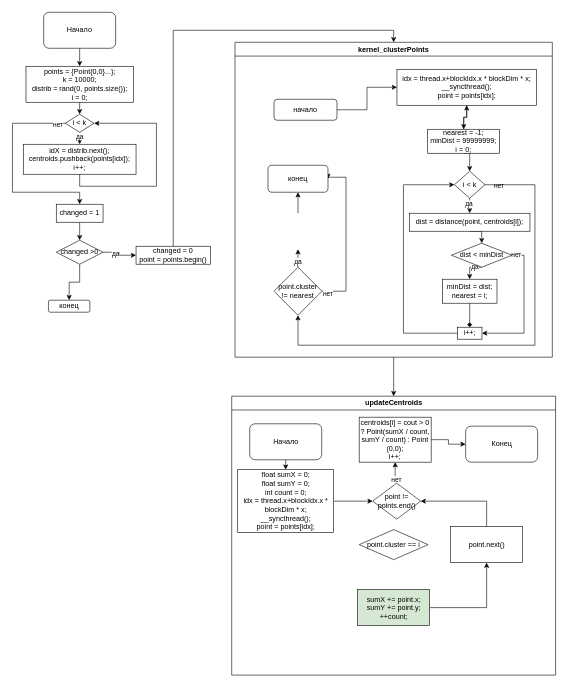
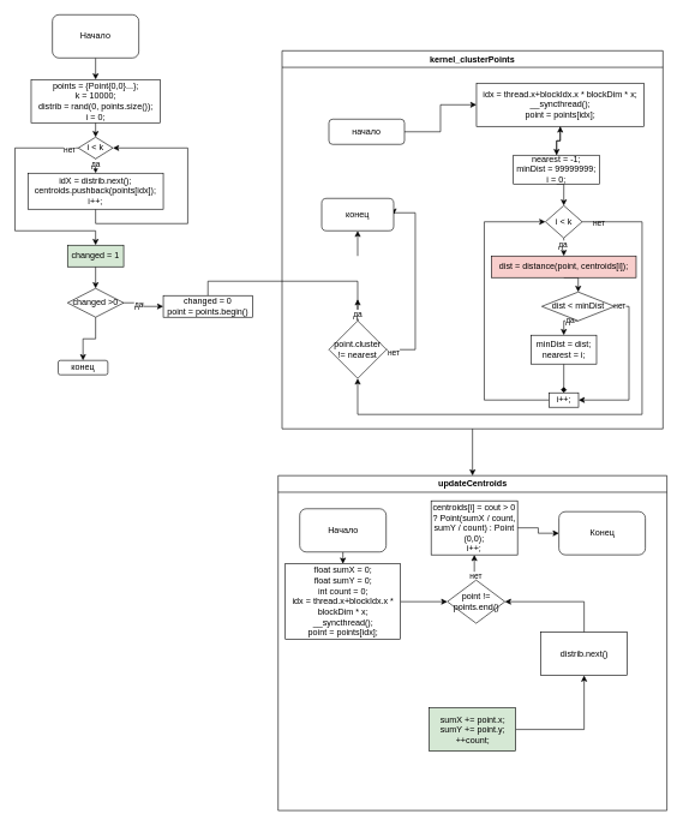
  <mxCell id="0" />
  <mxCell id="1" parent="0" />
  <mxCell id="2" style="edgeStyle=orthogonalEdgeStyle;rounded=0;orthogonalLoop=1;jettySize=auto;html=1;exitX=0.5;exitY=1;exitDx=0;exitDy=0;entryX=0.5;entryY=0;entryDx=0;entryDy=0;" edge="1" parent="1" target="4"><mxGeometry relative="1" as="geometry"><mxPoint x="132" y="80" as="sourcePoint" /></mxGeometry></mxCell>
  <mxCell id="3" style="edgeStyle=orthogonalEdgeStyle;rounded=0;orthogonalLoop=1;jettySize=auto;html=1;exitX=0.5;exitY=1;exitDx=0;exitDy=0;entryX=0.5;entryY=0;entryDx=0;entryDy=0;" edge="1" parent="1" source="4" target="9"><mxGeometry relative="1" as="geometry" /></mxCell>
  <mxCell id="4" value="&lt;div&gt;points = {Point{0,0}...};&lt;/div&gt;k = 10000;&lt;div&gt;distrib = rand(0, points.size());&lt;/div&gt;&lt;div&gt;i = 0;&lt;/div&gt;" style="rounded=0;whiteSpace=wrap;html=1;" vertex="1" parent="1"><mxGeometry x="42.5" y="110" width="179" height="60" as="geometry" /></mxCell>
  <mxCell id="5" style="edgeStyle=orthogonalEdgeStyle;rounded=0;orthogonalLoop=1;jettySize=auto;html=1;exitX=0.5;exitY=1;exitDx=0;exitDy=0;entryX=0.5;entryY=0;entryDx=0;entryDy=0;" edge="1" parent="1" source="9" target="11"><mxGeometry relative="1" as="geometry" /></mxCell>
  <mxCell id="6" value="да" style="edgeLabel;html=1;align=center;verticalAlign=middle;resizable=0;points=[];" vertex="1" connectable="0" parent="5"><mxGeometry x="-0.414" y="-1" relative="1" as="geometry"><mxPoint as="offset" /></mxGeometry></mxCell>
  <mxCell id="7" style="edgeStyle=orthogonalEdgeStyle;rounded=0;orthogonalLoop=1;jettySize=auto;html=1;exitX=0;exitY=0.5;exitDx=0;exitDy=0;entryX=0.5;entryY=0;entryDx=0;entryDy=0;" edge="1" parent="1" source="9" target="13"><mxGeometry relative="1" as="geometry"><Array as="points"><mxPoint x="20" y="205" /><mxPoint x="20" y="320" /><mxPoint x="132" y="320" /></Array></mxGeometry></mxCell>
  <mxCell id="8" value="нет" style="edgeLabel;html=1;align=center;verticalAlign=middle;resizable=0;points=[];" vertex="1" connectable="0" parent="7"><mxGeometry x="-0.922" y="2" relative="1" as="geometry"><mxPoint as="offset" /></mxGeometry></mxCell>
  <mxCell id="9" value="i &amp;lt; k" style="rhombus;whiteSpace=wrap;html=1;" vertex="1" parent="1"><mxGeometry x="108" y="190" width="48" height="30" as="geometry" /></mxCell>
  <mxCell id="10" style="edgeStyle=orthogonalEdgeStyle;rounded=0;orthogonalLoop=1;jettySize=auto;html=1;exitX=0.5;exitY=1;exitDx=0;exitDy=0;entryX=1;entryY=0.5;entryDx=0;entryDy=0;" edge="1" parent="1" source="11" target="9"><mxGeometry relative="1" as="geometry"><Array as="points"><mxPoint x="132" y="310" /><mxPoint x="260" y="310" /><mxPoint x="260" y="205" /></Array></mxGeometry></mxCell>
  <mxCell id="11" value="idX = distrib.next();&lt;div&gt;centroids.pushback(points[idx]);&lt;/div&gt;&lt;div&gt;i++;&lt;/div&gt;" style="rounded=0;whiteSpace=wrap;html=1;" vertex="1" parent="1"><mxGeometry x="38" y="240" width="188" height="50" as="geometry" /></mxCell>
  <mxCell id="12" style="edgeStyle=orthogonalEdgeStyle;rounded=0;orthogonalLoop=1;jettySize=auto;html=1;exitX=0.5;exitY=1;exitDx=0;exitDy=0;entryX=0.5;entryY=0;entryDx=0;entryDy=0;" edge="1" parent="1" source="13" target="17"><mxGeometry relative="1" as="geometry" /></mxCell>
- <mxCell id="13" value="changed = 1" style="rounded=0;whiteSpace=wrap;html=1;" vertex="1" parent="1"><mxGeometry x="93" y="340" width="78" height="30" as="geometry" /></mxCell>
+ <mxCell id="13" value="changed = 1" style="rounded=0;whiteSpace=wrap;html=1;fillColor=#d5e8d4;" vertex="1" parent="1"><mxGeometry x="93" y="340" width="78" height="30" as="geometry" /></mxCell>
  <mxCell id="14" style="edgeStyle=orthogonalEdgeStyle;rounded=0;orthogonalLoop=1;jettySize=auto;html=1;exitX=1;exitY=0.5;exitDx=0;exitDy=0;entryX=0;entryY=0.5;entryDx=0;entryDy=0;" edge="1" parent="1" source="17" target="19"><mxGeometry relative="1" as="geometry" /></mxCell>
  <mxCell id="15" value="да" style="edgeLabel;html=1;align=center;verticalAlign=middle;resizable=0;points=[];" vertex="1" connectable="0" parent="14"><mxGeometry x="-0.335" y="-2" relative="1" as="geometry"><mxPoint as="offset" /></mxGeometry></mxCell>
  <mxCell id="16" style="edgeStyle=orthogonalEdgeStyle;rounded=0;orthogonalLoop=1;jettySize=auto;html=1;exitX=0.5;exitY=1;exitDx=0;exitDy=0;entryX=0.5;entryY=0;entryDx=0;entryDy=0;" edge="1" parent="1" source="17" target="28"><mxGeometry relative="1" as="geometry" /></mxCell>
  <mxCell id="17" value="changed &amp;gt;0" style="rhombus;whiteSpace=wrap;html=1;" vertex="1" parent="1"><mxGeometry x="93" y="400" width="78" height="40" as="geometry" /></mxCell>
- <mxCell id="18" style="edgeStyle=orthogonalEdgeStyle;rounded=0;orthogonalLoop=1;jettySize=auto;html=1;exitX=0.5;exitY=0;exitDx=0;exitDy=0;entryX=0.5;entryY=0;entryDx=0;entryDy=0;" edge="1" parent="1" source="19" target="30"><mxGeometry relative="1" as="geometry" /></mxCell>
+ <mxCell id="18" style="edgeStyle=orthogonalEdgeStyle;rounded=0;orthogonalLoop=1;jettySize=auto;html=1;exitX=0.5;exitY=0;exitDx=0;exitDy=0;" edge="1" parent="1" source="19" target="56"><mxGeometry relative="1" as="geometry" /></mxCell>
  <mxCell id="19" value="changed = 0&lt;div&gt;point = points.begin()&lt;/div&gt;" style="rounded=0;whiteSpace=wrap;html=1;" vertex="1" parent="1"><mxGeometry x="226" y="410" width="124" height="30" as="geometry" /></mxCell>
  <mxCell id="20" style="edgeStyle=orthogonalEdgeStyle;rounded=0;orthogonalLoop=1;jettySize=auto;html=1;exitX=0.5;exitY=1;exitDx=0;exitDy=0;entryX=0.5;entryY=0;entryDx=0;entryDy=0;" edge="1" parent="1"><mxGeometry relative="1" as="geometry"><mxPoint x="124" y="650" as="targetPoint" /></mxGeometry></mxCell>
  <mxCell id="21" value="да" style="edgeLabel;html=1;align=center;verticalAlign=middle;resizable=0;points=[];" vertex="1" connectable="0" parent="20"><mxGeometry x="-0.133" y="-2" relative="1" as="geometry"><mxPoint as="offset" /></mxGeometry></mxCell>
  <mxCell id="22" style="edgeStyle=orthogonalEdgeStyle;rounded=0;orthogonalLoop=1;jettySize=auto;html=1;exitX=0.5;exitY=1;exitDx=0;exitDy=0;entryX=0.5;entryY=0;entryDx=0;entryDy=0;" edge="1" parent="1"><mxGeometry relative="1" as="geometry"><mxPoint x="365" y="710" as="sourcePoint" /></mxGeometry></mxCell>
  <mxCell id="23" style="edgeStyle=orthogonalEdgeStyle;rounded=0;orthogonalLoop=1;jettySize=auto;html=1;exitX=0.5;exitY=0;exitDx=0;exitDy=0;entryX=1;entryY=0.5;entryDx=0;entryDy=0;" edge="1" parent="1"><mxGeometry relative="1" as="geometry"><mxPoint x="330" y="600" as="targetPoint" /></mxGeometry></mxCell>
  <mxCell id="24" value="нет" style="edgeLabel;html=1;align=center;verticalAlign=middle;resizable=0;points=[];" vertex="1" connectable="0" parent="23"><mxGeometry x="-0.57" y="-1" relative="1" as="geometry"><mxPoint as="offset" /></mxGeometry></mxCell>
  <mxCell id="25" style="edgeStyle=orthogonalEdgeStyle;rounded=0;orthogonalLoop=1;jettySize=auto;html=1;exitX=1;exitY=0.5;exitDx=0;exitDy=0;entryX=0;entryY=0.5;entryDx=0;entryDy=0;" edge="1" parent="1"><mxGeometry relative="1" as="geometry"><mxPoint x="460" y="775" as="targetPoint" /></mxGeometry></mxCell>
  <mxCell id="26" value="нет" style="edgeLabel;html=1;align=center;verticalAlign=middle;resizable=0;points=[];" vertex="1" connectable="0" parent="25"><mxGeometry x="-0.2" y="1" relative="1" as="geometry"><mxPoint as="offset" /></mxGeometry></mxCell>
  <mxCell id="27" style="edgeStyle=orthogonalEdgeStyle;rounded=0;orthogonalLoop=1;jettySize=auto;html=1;exitX=0;exitY=0.5;exitDx=0;exitDy=0;entryX=1;entryY=0.5;entryDx=0;entryDy=0;" edge="1" parent="1"><mxGeometry relative="1" as="geometry"><mxPoint x="157" y="600" as="targetPoint" /></mxGeometry></mxCell>
  <mxCell id="28" value="конец" style="rounded=1;whiteSpace=wrap;html=1;" vertex="1" parent="1"><mxGeometry x="80" y="500" width="69" height="20" as="geometry" /></mxCell>
  <mxCell id="29" style="edgeStyle=orthogonalEdgeStyle;rounded=0;orthogonalLoop=1;jettySize=auto;html=1;exitX=0.5;exitY=1;exitDx=0;exitDy=0;entryX=0.5;entryY=0;entryDx=0;entryDy=0;" edge="1" parent="1" source="30" target="61"><mxGeometry relative="1" as="geometry" /></mxCell>
  <mxCell id="30" value="kernel_clusterPoints" style="swimlane;whiteSpace=wrap;html=1;" vertex="1" parent="1"><mxGeometry x="391" y="70" width="529" height="525" as="geometry" /></mxCell>
  <mxCell id="31" style="edgeStyle=orthogonalEdgeStyle;rounded=0;orthogonalLoop=1;jettySize=auto;html=1;exitX=0.5;exitY=1;exitDx=0;exitDy=0;entryX=0.5;entryY=0;entryDx=0;entryDy=0;" edge="1" parent="30" source="32" target="35"><mxGeometry relative="1" as="geometry" /></mxCell>
  <mxCell id="32" value="idx = thread.x+blockIdx.x * blockDim * x;&lt;div&gt;__syncthread();&lt;/div&gt;&lt;div&gt;point = points[idx];&lt;/div&gt;" style="rounded=0;whiteSpace=wrap;html=1;" vertex="1" parent="30"><mxGeometry x="270" y="45" width="232.5" height="60" as="geometry" /></mxCell>
  <mxCell id="33" style="edgeStyle=orthogonalEdgeStyle;rounded=0;orthogonalLoop=1;jettySize=auto;html=1;exitX=0.5;exitY=1;exitDx=0;exitDy=0;entryX=0.5;entryY=0;entryDx=0;entryDy=0;" edge="1" parent="30" source="35" target="40"><mxGeometry relative="1" as="geometry" /></mxCell>
  <mxCell id="34" value="" style="edgeStyle=orthogonalEdgeStyle;rounded=0;orthogonalLoop=1;jettySize=auto;html=1;" edge="1" parent="30" source="35" target="32"><mxGeometry relative="1" as="geometry" /></mxCell>
  <mxCell id="35" value="nearest = -1;&lt;div&gt;minDist = 99999999;&lt;/div&gt;&lt;div&gt;i = 0;&lt;/div&gt;" style="rounded=0;whiteSpace=wrap;html=1;" vertex="1" parent="30"><mxGeometry x="321.25" y="145" width="120" height="40" as="geometry" /></mxCell>
  <mxCell id="36" style="edgeStyle=orthogonalEdgeStyle;rounded=0;orthogonalLoop=1;jettySize=auto;html=1;exitX=0.5;exitY=1;exitDx=0;exitDy=0;entryX=0.5;entryY=0;entryDx=0;entryDy=0;" edge="1" parent="30" source="40" target="42"><mxGeometry relative="1" as="geometry" /></mxCell>
  <mxCell id="37" value="да" style="edgeLabel;html=1;align=center;verticalAlign=middle;resizable=0;points=[];" vertex="1" connectable="0" parent="36"><mxGeometry x="-0.291" y="-2" relative="1" as="geometry"><mxPoint as="offset" /></mxGeometry></mxCell>
  <mxCell id="38" value="нет" style="edgeLabel;html=1;align=center;verticalAlign=middle;resizable=0;points=[];" vertex="1" connectable="0" parent="30"><mxGeometry x="439.75" y="239.5" as="geometry" /></mxCell>
  <mxCell id="39" style="edgeStyle=orthogonalEdgeStyle;rounded=0;orthogonalLoop=1;jettySize=auto;html=1;exitX=1;exitY=0.5;exitDx=0;exitDy=0;entryX=0.5;entryY=1;entryDx=0;entryDy=0;" edge="1" parent="30" source="40" target="56"><mxGeometry relative="1" as="geometry"><Array as="points"><mxPoint x="500" y="238" /><mxPoint x="500" y="505" /><mxPoint x="105" y="505" /></Array></mxGeometry></mxCell>
  <mxCell id="40" value="i &amp;lt; k" style="rhombus;whiteSpace=wrap;html=1;" vertex="1" parent="30"><mxGeometry x="365.75" y="215" width="51" height="45" as="geometry" /></mxCell>
  <mxCell id="41" style="edgeStyle=orthogonalEdgeStyle;rounded=0;orthogonalLoop=1;jettySize=auto;html=1;exitX=0.5;exitY=1;exitDx=0;exitDy=0;entryX=0.5;entryY=0;entryDx=0;entryDy=0;" edge="1" parent="30" source="42" target="47"><mxGeometry relative="1" as="geometry" /></mxCell>
- <mxCell id="42" value="dist = distance(point, centroids[i]);" style="rounded=0;whiteSpace=wrap;html=1;" vertex="1" parent="30"><mxGeometry x="290.75" y="285" width="201" height="30" as="geometry" /></mxCell>
+ <mxCell id="42" value="dist = distance(point, centroids[i]);" style="rounded=0;whiteSpace=wrap;html=1;fillColor=#f8cecc;" vertex="1" parent="30"><mxGeometry x="290.75" y="285" width="201" height="30" as="geometry" /></mxCell>
  <mxCell id="43" style="edgeStyle=orthogonalEdgeStyle;rounded=0;orthogonalLoop=1;jettySize=auto;html=1;exitX=0.5;exitY=1;exitDx=0;exitDy=0;entryX=0.5;entryY=0;entryDx=0;entryDy=0;" edge="1" parent="30" source="47" target="49"><mxGeometry relative="1" as="geometry" /></mxCell>
  <mxCell id="44" value="да" style="edgeLabel;html=1;align=center;verticalAlign=middle;resizable=0;points=[];" vertex="1" connectable="0" parent="43"><mxGeometry x="-0.414" y="-2" relative="1" as="geometry"><mxPoint as="offset" /></mxGeometry></mxCell>
  <mxCell id="45" style="edgeStyle=orthogonalEdgeStyle;rounded=0;orthogonalLoop=1;jettySize=auto;html=1;exitX=1;exitY=0.5;exitDx=0;exitDy=0;entryX=1;entryY=0.5;entryDx=0;entryDy=0;" edge="1" parent="30" source="47" target="51"><mxGeometry relative="1" as="geometry" /></mxCell>
  <mxCell id="46" value="нет" style="edgeLabel;html=1;align=center;verticalAlign=middle;resizable=0;points=[];" vertex="1" connectable="0" parent="45"><mxGeometry x="-0.94" y="1" relative="1" as="geometry"><mxPoint as="offset" /></mxGeometry></mxCell>
  <mxCell id="47" value="dist &amp;lt; minDist" style="rhombus;whiteSpace=wrap;html=1;" vertex="1" parent="30"><mxGeometry x="360.75" y="335" width="101" height="40" as="geometry" /></mxCell>
  <mxCell id="48" style="edgeStyle=orthogonalEdgeStyle;rounded=0;orthogonalLoop=1;jettySize=auto;html=1;exitX=0.5;exitY=1;exitDx=0;exitDy=0;entryX=0.5;entryY=0;entryDx=0;entryDy=0;endArrow=diamond;" edge="1" parent="30" source="49" target="51"><mxGeometry relative="1" as="geometry" /></mxCell>
  <mxCell id="49" value="minDist = dist;&lt;div&gt;nearest = i;&lt;/div&gt;" style="rounded=0;whiteSpace=wrap;html=1;" vertex="1" parent="30"><mxGeometry x="345.75" y="395" width="91" height="40" as="geometry" /></mxCell>
  <mxCell id="50" style="edgeStyle=orthogonalEdgeStyle;rounded=0;orthogonalLoop=1;jettySize=auto;html=1;exitX=0;exitY=0.5;exitDx=0;exitDy=0;entryX=0;entryY=0.5;entryDx=0;entryDy=0;" edge="1" parent="30" source="51" target="40"><mxGeometry relative="1" as="geometry"><Array as="points"><mxPoint x="280.75" y="485" /><mxPoint x="280.75" y="238" /></Array></mxGeometry></mxCell>
  <mxCell id="51" value="i++;" style="rounded=0;whiteSpace=wrap;html=1;" vertex="1" parent="30"><mxGeometry x="370.75" y="475" width="41" height="20" as="geometry" /></mxCell>
  <mxCell id="52" style="edgeStyle=orthogonalEdgeStyle;rounded=0;orthogonalLoop=1;jettySize=auto;html=1;exitX=0.5;exitY=0;exitDx=0;exitDy=0;entryX=0.5;entryY=1;entryDx=0;entryDy=0;" edge="1" parent="30" source="56"><mxGeometry relative="1" as="geometry"><mxPoint x="105" y="345" as="targetPoint" /></mxGeometry></mxCell>
  <mxCell id="53" value="да" style="edgeLabel;html=1;align=center;verticalAlign=middle;resizable=0;points=[];" vertex="1" connectable="0" parent="52"><mxGeometry x="-0.303" y="1" relative="1" as="geometry"><mxPoint as="offset" /></mxGeometry></mxCell>
  <mxCell id="54" style="edgeStyle=orthogonalEdgeStyle;rounded=0;orthogonalLoop=1;jettySize=auto;html=1;entryX=1;entryY=0.5;entryDx=0;entryDy=0;" edge="1" parent="30" source="56" target="58"><mxGeometry relative="1" as="geometry"><Array as="points"><mxPoint x="185" y="415" /><mxPoint x="185" y="225" /><mxPoint x="155" y="225" /></Array><mxPoint x="150" y="217.5" as="targetPoint" /></mxGeometry></mxCell>
  <mxCell id="55" value="нет" style="edgeLabel;html=1;align=center;verticalAlign=middle;resizable=0;points=[];" vertex="1" connectable="0" parent="54"><mxGeometry x="-0.934" y="-3" relative="1" as="geometry"><mxPoint as="offset" /></mxGeometry></mxCell>
  <mxCell id="56" value="point.cluster != nearest" style="rhombus;whiteSpace=wrap;html=1;" vertex="1" parent="30"><mxGeometry x="65" y="375" width="80" height="80" as="geometry" /></mxCell>
  <mxCell id="57" style="edgeStyle=orthogonalEdgeStyle;rounded=0;orthogonalLoop=1;jettySize=auto;html=1;exitX=0.5;exitY=0;exitDx=0;exitDy=0;entryX=0.5;entryY=1;entryDx=0;entryDy=0;" edge="1" parent="30" target="58"><mxGeometry relative="1" as="geometry"><mxPoint x="105" y="285" as="sourcePoint" /><mxPoint x="105" y="240" as="targetPoint" /></mxGeometry></mxCell>
  <mxCell id="58" value="конец" style="rounded=1;whiteSpace=wrap;html=1;" vertex="1" parent="30"><mxGeometry x="55" y="205" width="100" height="45" as="geometry" /></mxCell>
  <mxCell id="59" style="edgeStyle=orthogonalEdgeStyle;rounded=0;orthogonalLoop=1;jettySize=auto;html=1;exitX=1;exitY=0.5;exitDx=0;exitDy=0;entryX=0;entryY=0.5;entryDx=0;entryDy=0;" edge="1" parent="30" source="60" target="32"><mxGeometry relative="1" as="geometry" /></mxCell>
  <mxCell id="60" value="начало" style="rounded=1;whiteSpace=wrap;html=1;" vertex="1" parent="30"><mxGeometry x="65" y="95" width="105" height="35" as="geometry" /></mxCell>
  <mxCell id="61" value="updateCentroids" style="swimlane;whiteSpace=wrap;html=1;" vertex="1" parent="1"><mxGeometry x="385.5" y="660" width="540" height="465" as="geometry" /></mxCell>
  <mxCell id="62" style="edgeStyle=orthogonalEdgeStyle;rounded=0;orthogonalLoop=1;jettySize=auto;html=1;exitX=1;exitY=0.5;exitDx=0;exitDy=0;entryX=0;entryY=0.5;entryDx=0;entryDy=0;" edge="1" parent="61" source="63" target="66"><mxGeometry relative="1" as="geometry"><Array as="points"><mxPoint x="170" y="175" /><mxPoint x="170" y="175" /></Array></mxGeometry></mxCell>
  <mxCell id="63" value="float sumX = 0;&lt;div&gt;float sumY = 0;&lt;/div&gt;&lt;div&gt;int count = 0;&lt;/div&gt;&lt;div&gt;idx = thread.x+blockIdx.x * blockDim * x;&lt;div&gt;__syncthread();&lt;/div&gt;&lt;/div&gt;&lt;div&gt;point = points[idx];&lt;/div&gt;" style="rounded=0;whiteSpace=wrap;html=1;" vertex="1" parent="61"><mxGeometry x="10" y="122.5" width="160" height="105" as="geometry" /></mxCell>
  <mxCell id="64" style="edgeStyle=orthogonalEdgeStyle;rounded=0;orthogonalLoop=1;jettySize=auto;html=1;exitX=0.5;exitY=0;exitDx=0;exitDy=0;entryX=0.5;entryY=1;entryDx=0;entryDy=0;" edge="1" parent="61" source="66" target="73"><mxGeometry relative="1" as="geometry" /></mxCell>
  <mxCell id="65" value="нет" style="edgeLabel;html=1;align=center;verticalAlign=middle;resizable=0;points=[];" vertex="1" connectable="0" parent="64"><mxGeometry x="-0.57" y="-1" relative="1" as="geometry"><mxPoint as="offset" /></mxGeometry></mxCell>
  <mxCell id="66" value="point != points.end()" style="rhombus;whiteSpace=wrap;html=1;" vertex="1" parent="61"><mxGeometry x="235" y="145" width="80" height="60" as="geometry" /></mxCell>
- <mxCell id="67" value="point.cluster == i" style="rhombus;whiteSpace=wrap;html=1;" vertex="1" parent="61"><mxGeometry x="212.5" y="222.5" width="115" height="50" as="geometry" /></mxCell>
  <mxCell id="68" style="edgeStyle=orthogonalEdgeStyle;rounded=0;orthogonalLoop=1;jettySize=auto;html=1;exitX=1;exitY=0.5;exitDx=0;exitDy=0;entryX=0.5;entryY=1;entryDx=0;entryDy=0;" edge="1" parent="61" source="69" target="71"><mxGeometry relative="1" as="geometry" /></mxCell>
  <mxCell id="69" value="sumX += point.x;&lt;div&gt;sumY += point.y;&lt;/div&gt;&lt;div&gt;++count;&lt;/div&gt;" style="rounded=0;whiteSpace=wrap;html=1;fillColor=#d5e8d4;" vertex="1" parent="61"><mxGeometry x="210" y="322.5" width="120" height="60" as="geometry" /></mxCell>
  <mxCell id="70" style="edgeStyle=orthogonalEdgeStyle;rounded=0;orthogonalLoop=1;jettySize=auto;html=1;exitX=0.5;exitY=0;exitDx=0;exitDy=0;entryX=1;entryY=0.5;entryDx=0;entryDy=0;" edge="1" parent="61" source="71" target="66"><mxGeometry relative="1" as="geometry" /></mxCell>
- <mxCell id="71" value="point.next()" style="rounded=0;whiteSpace=wrap;html=1;" vertex="1" parent="61"><mxGeometry x="365" y="217.5" width="120" height="60" as="geometry" /></mxCell>
+ <mxCell id="71" value="distrib.next()" style="rounded=0;whiteSpace=wrap;html=1;" vertex="1" parent="61"><mxGeometry x="365" y="217.5" width="120" height="60" as="geometry" /></mxCell>
  <mxCell id="72" style="edgeStyle=orthogonalEdgeStyle;rounded=0;orthogonalLoop=1;jettySize=auto;html=1;exitX=1;exitY=0.5;exitDx=0;exitDy=0;entryX=0;entryY=0.5;entryDx=0;entryDy=0;" edge="1" parent="61" source="73" target="76"><mxGeometry relative="1" as="geometry" /></mxCell>
  <mxCell id="73" value="centroids[i] = cout &amp;gt; 0 ? Point(sumX / count, sumY / count) : Point (0,0);&lt;div&gt;i++;&lt;/div&gt;" style="rounded=0;whiteSpace=wrap;html=1;" vertex="1" parent="61"><mxGeometry x="212.5" y="35" width="120" height="75" as="geometry" /></mxCell>
  <mxCell id="74" style="edgeStyle=orthogonalEdgeStyle;rounded=0;orthogonalLoop=1;jettySize=auto;html=1;exitX=0.5;exitY=1;exitDx=0;exitDy=0;entryX=0.5;entryY=0;entryDx=0;entryDy=0;" edge="1" parent="61" source="75" target="63"><mxGeometry relative="1" as="geometry" /></mxCell>
  <mxCell id="75" value="Начало" style="rounded=1;whiteSpace=wrap;html=1;" vertex="1" parent="61"><mxGeometry x="30" y="46" width="120" height="60" as="geometry" /></mxCell>
  <mxCell id="76" value="Конец" style="rounded=1;whiteSpace=wrap;html=1;" vertex="1" parent="61"><mxGeometry x="390" y="50" width="120" height="60" as="geometry" /></mxCell>
  <mxCell id="77" value="Начало" style="rounded=1;whiteSpace=wrap;html=1;" vertex="1" parent="1"><mxGeometry x="72" y="20" width="120" height="60" as="geometry" /></mxCell>
